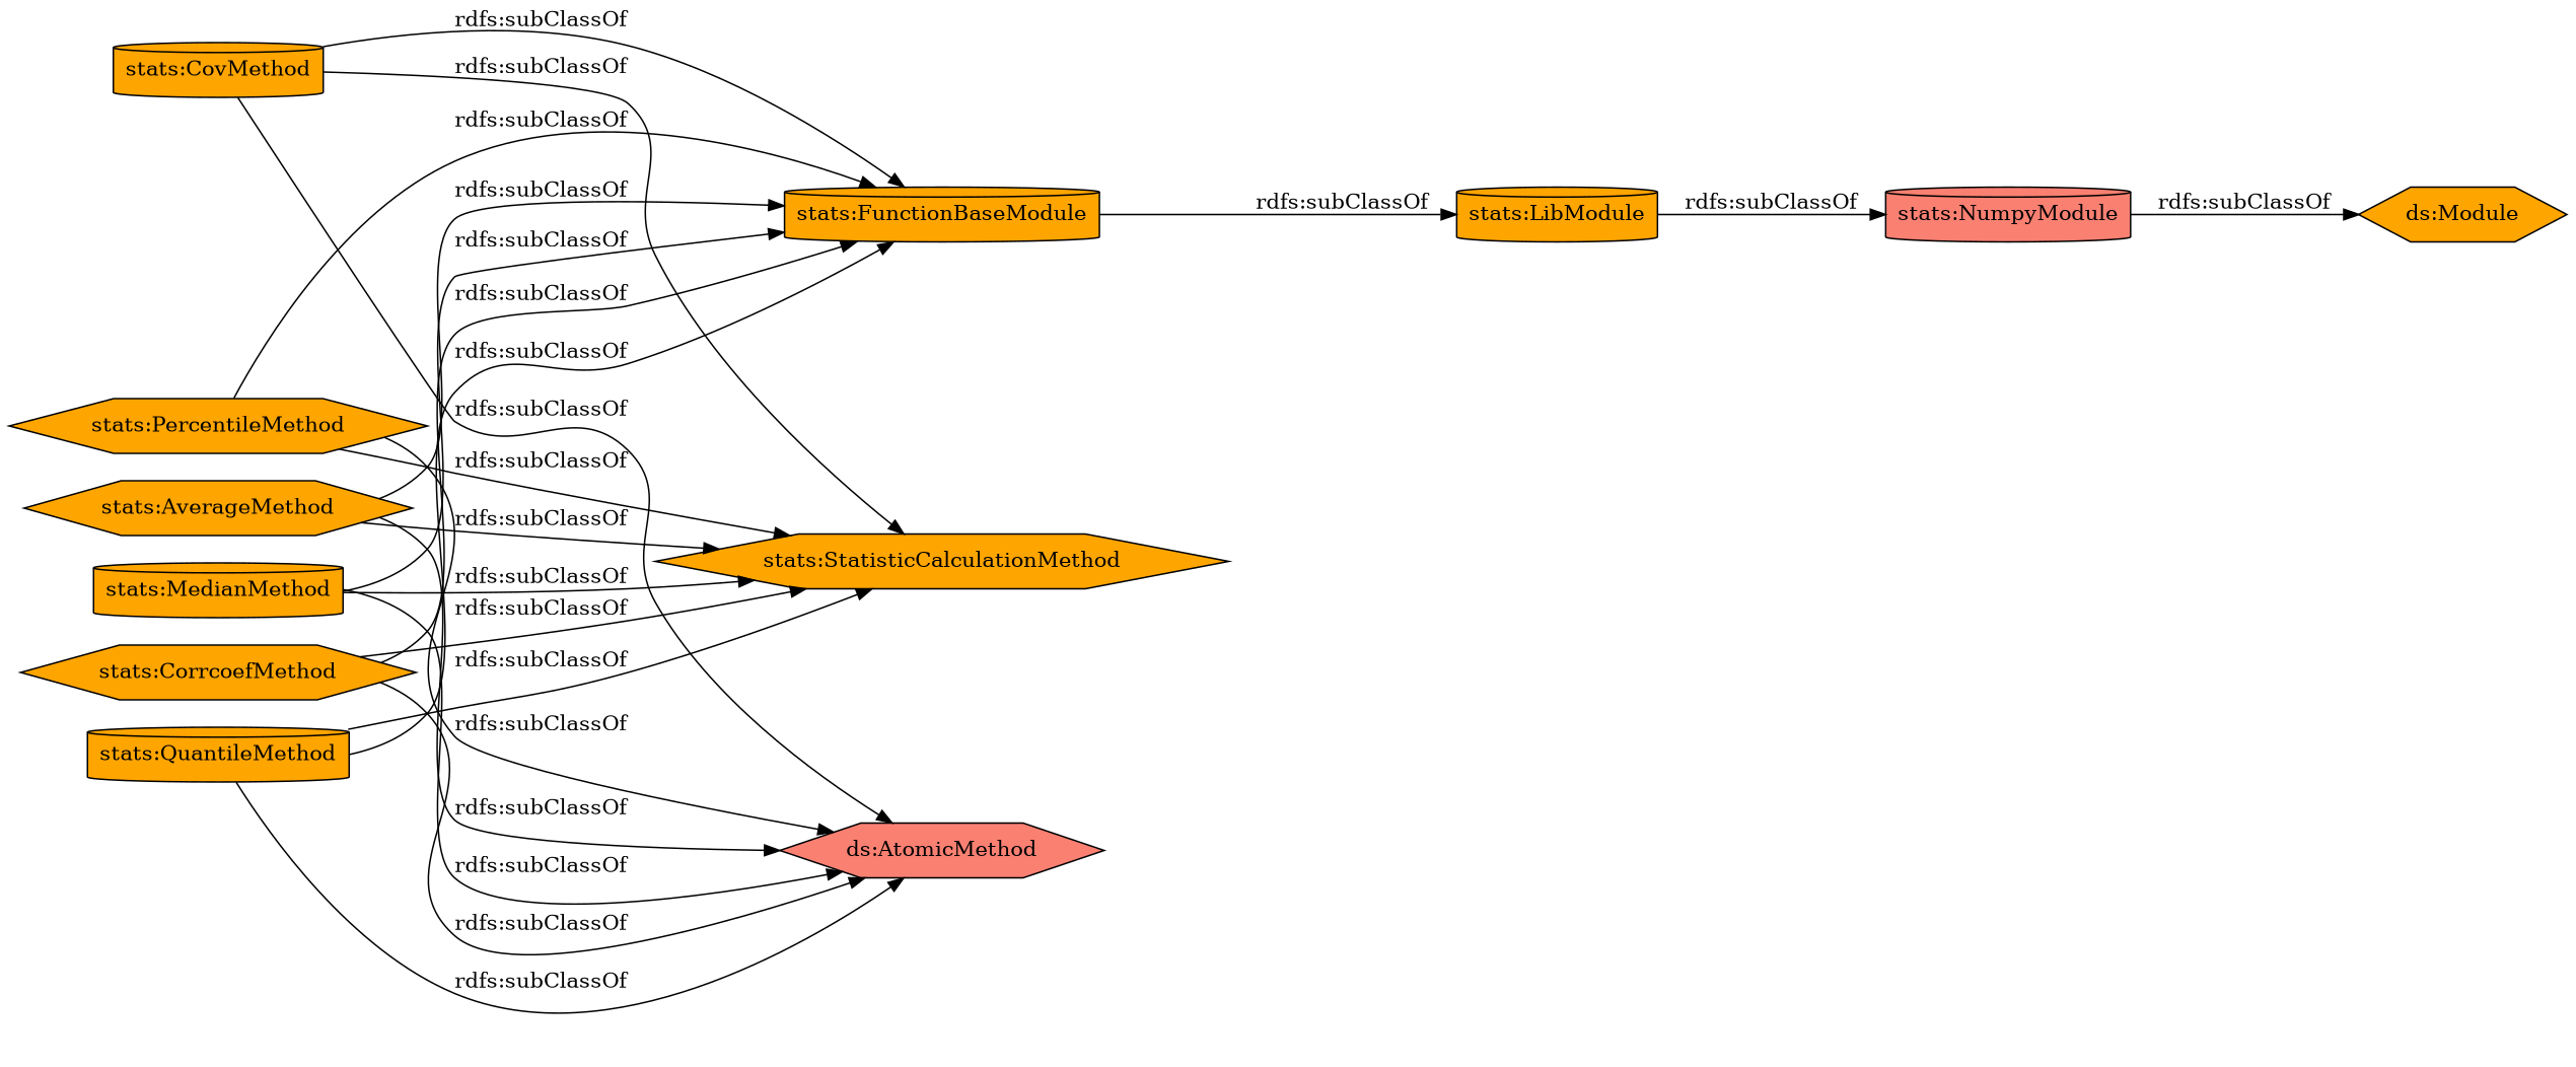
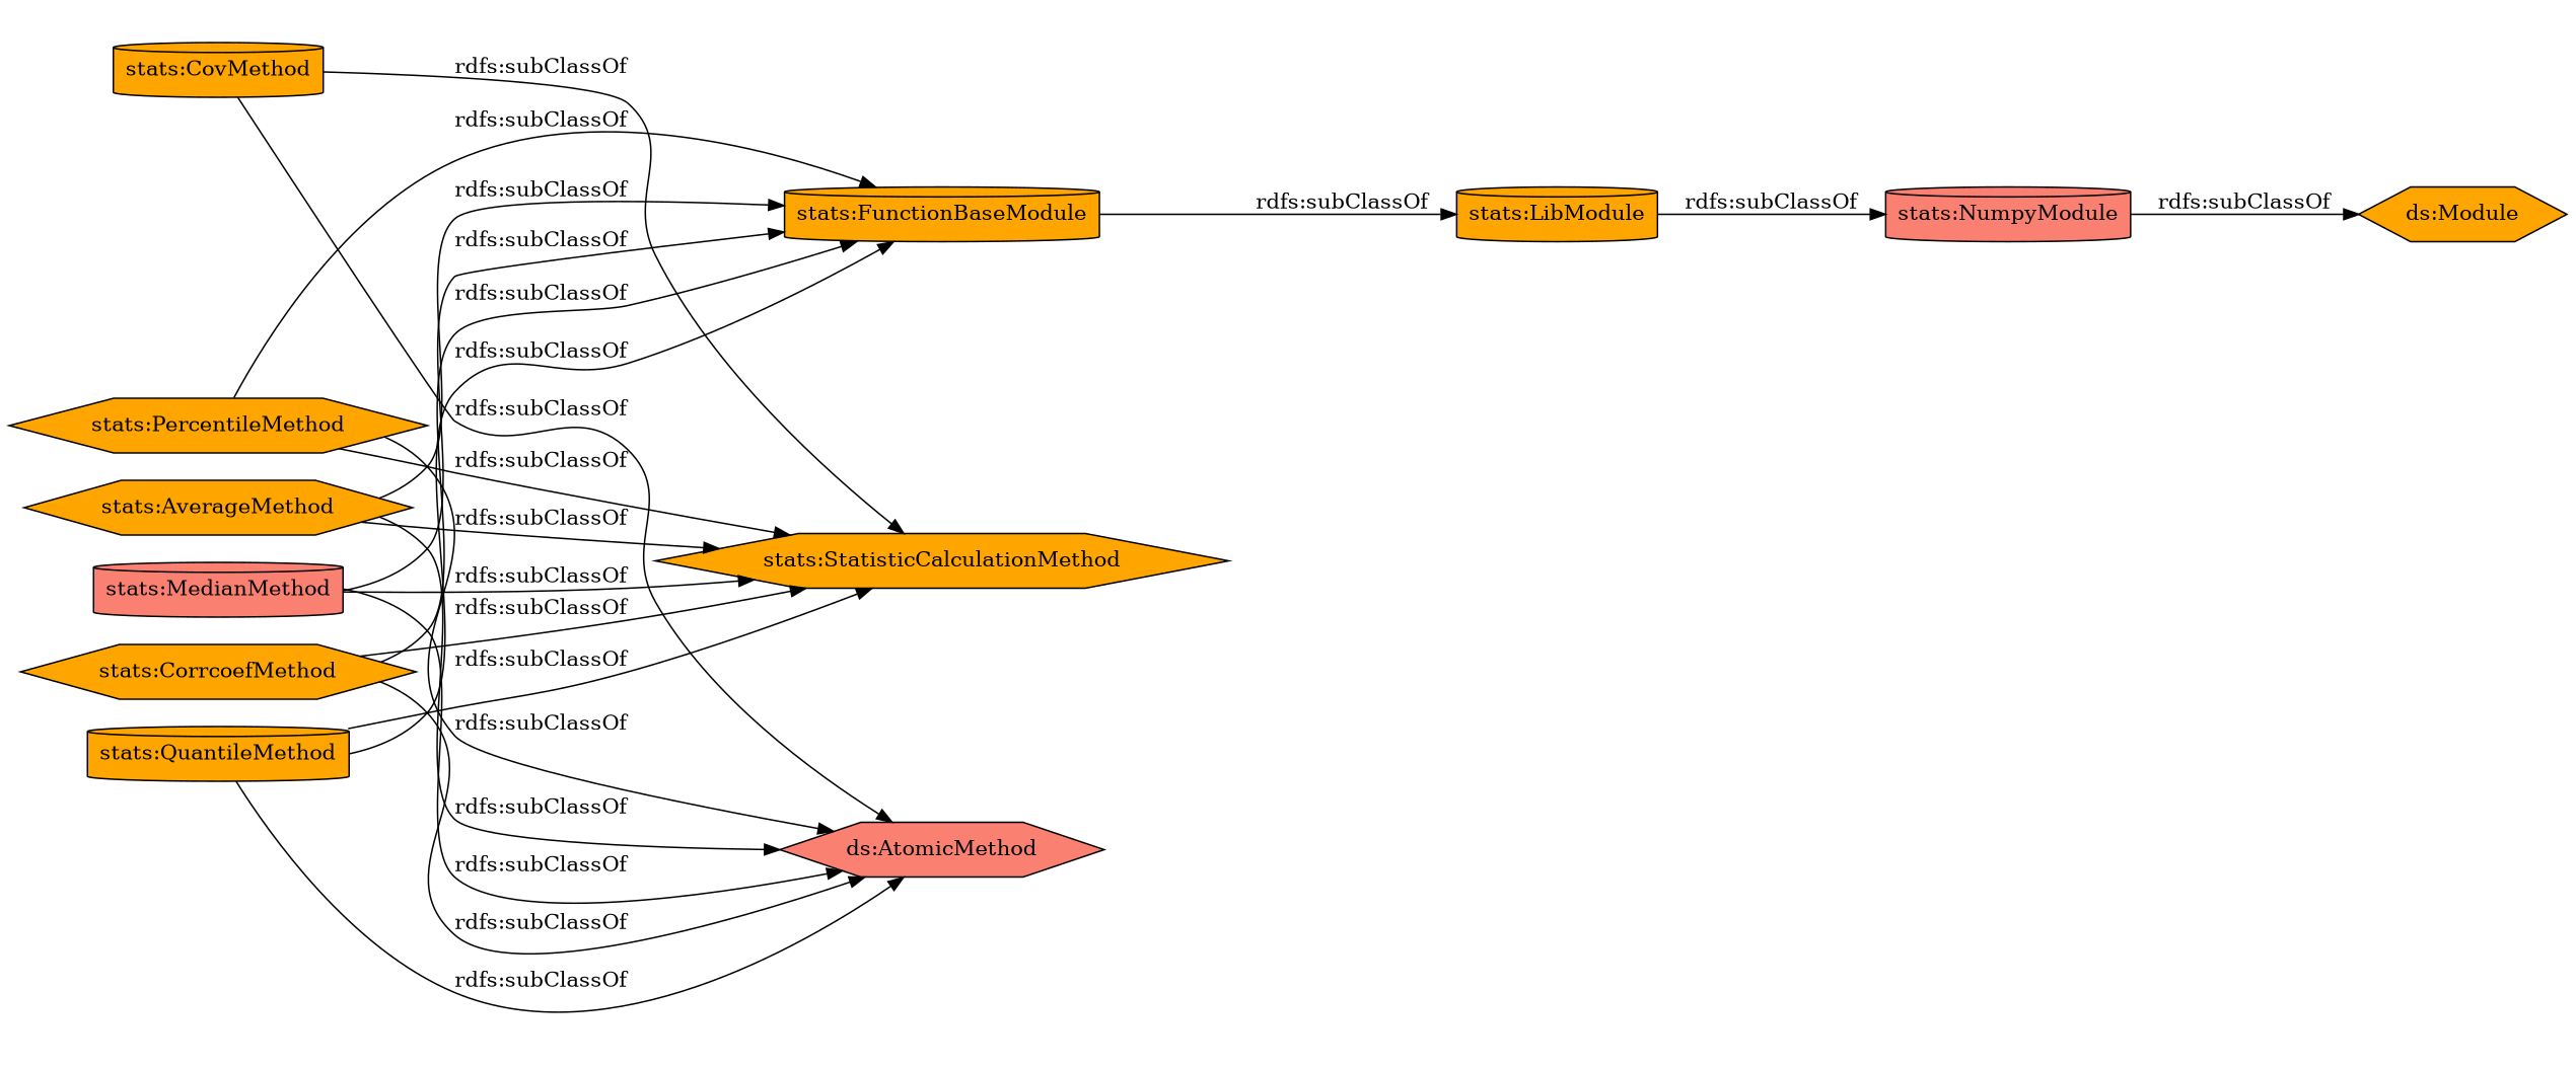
  digraph {
    rankdir=LR
    node [color=black fillcolor=orange shape=cylinder style=filled]
    "stats:CovMethod"
    "stats:FunctionBaseModule"
    "stats:StatisticCalculationMethod" [shape=hexagon]
    "ds:AtomicMethod" [fillcolor=salmon shape=hexagon]
    "stats:LibModule"
    "stats:QuantileMethod"
    "stats:PercentileMethod" [shape=hexagon]
    "stats:CorrcoefMethod" [shape=hexagon]
    "stats:NumpyModule" [fillcolor=salmon]
    "stats:AverageMethod" [shape=hexagon]
-   "stats:MedianMethod"
+   "stats:MedianMethod" [fillcolor=salmon]
    "ds:Module" [shape=hexagon]
-   "stats:CovMethod" -> "stats:FunctionBaseModule" [label="rdfs:subClassOf"]
    "stats:CovMethod" -> "stats:StatisticCalculationMethod" [label="rdfs:subClassOf"]
    "stats:CovMethod" -> "ds:AtomicMethod" [label="rdfs:subClassOf"]
    "stats:FunctionBaseModule" -> "stats:LibModule" [label="rdfs:subClassOf"]
    "stats:LibModule" -> "stats:NumpyModule" [label="rdfs:subClassOf"]
    "stats:QuantileMethod" -> "stats:FunctionBaseModule" [label="rdfs:subClassOf"]
    "stats:QuantileMethod" -> "stats:StatisticCalculationMethod" [label="rdfs:subClassOf"]
    "stats:QuantileMethod" -> "ds:AtomicMethod" [label="rdfs:subClassOf"]
    "stats:PercentileMethod" -> "stats:FunctionBaseModule" [label="rdfs:subClassOf"]
    "stats:PercentileMethod" -> "stats:StatisticCalculationMethod" [label="rdfs:subClassOf"]
    "stats:PercentileMethod" -> "ds:AtomicMethod" [label="rdfs:subClassOf"]
    "stats:CorrcoefMethod" -> "stats:FunctionBaseModule" [label="rdfs:subClassOf"]
    "stats:CorrcoefMethod" -> "stats:StatisticCalculationMethod" [label="rdfs:subClassOf"]
    "stats:CorrcoefMethod" -> "ds:AtomicMethod" [label="rdfs:subClassOf"]
    "stats:NumpyModule" -> "ds:Module" [label="rdfs:subClassOf"]
    "stats:AverageMethod" -> "stats:FunctionBaseModule" [label="rdfs:subClassOf"]
    "stats:AverageMethod" -> "stats:StatisticCalculationMethod" [label="rdfs:subClassOf"]
    "stats:AverageMethod" -> "ds:AtomicMethod" [label="rdfs:subClassOf"]
    "stats:MedianMethod" -> "stats:FunctionBaseModule" [label="rdfs:subClassOf"]
    "stats:MedianMethod" -> "stats:StatisticCalculationMethod" [label="rdfs:subClassOf"]
    "stats:MedianMethod" -> "ds:AtomicMethod" [label="rdfs:subClassOf"]
  }
